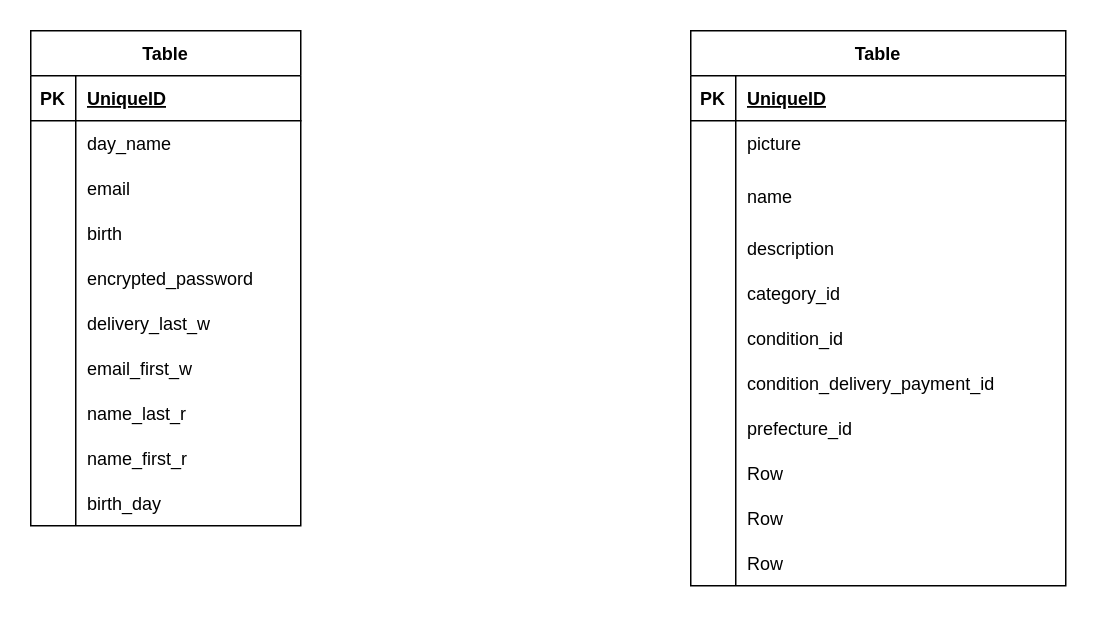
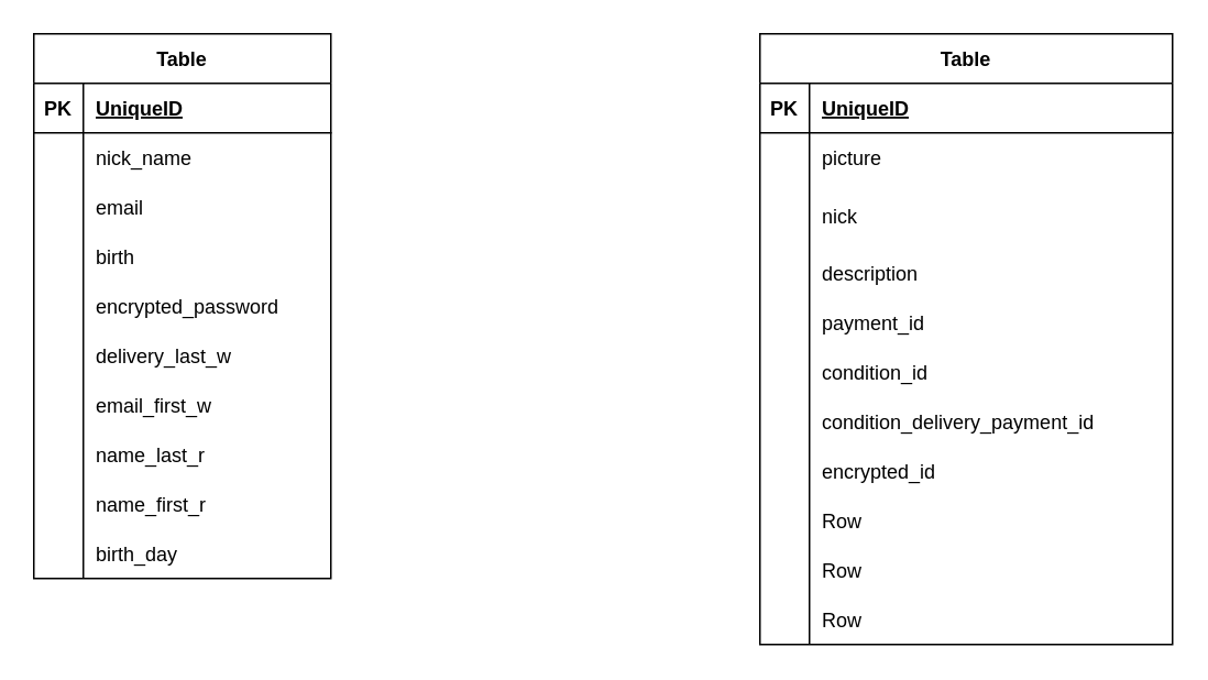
  <mxCell id="0" />
  <mxCell id="1" parent="0" />
  <mxCell id="2" value="Table" style="shape=table;startSize=30;container=1;collapsible=1;childLayout=tableLayout;fixedRows=1;rowLines=0;fontStyle=1;align=center;resizeLast=1;" vertex="1" parent="1"><mxGeometry x="20" y="20" width="180" height="330" as="geometry" /></mxCell>
  <mxCell id="3" value="" style="shape=tableRow;horizontal=0;startSize=0;swimlaneHead=0;swimlaneBody=0;fillColor=none;collapsible=0;dropTarget=0;points=[[0,0.5],[1,0.5]];portConstraint=eastwest;top=0;left=0;right=0;bottom=1;" vertex="1" parent="2"><mxGeometry y="30" width="180" height="30" as="geometry" /></mxCell>
  <mxCell id="4" value="PK" style="shape=partialRectangle;connectable=0;fillColor=none;top=0;left=0;bottom=0;right=0;fontStyle=1;overflow=hidden;" vertex="1" parent="3"><mxGeometry width="30" height="30" as="geometry"><mxRectangle width="30" height="30" as="alternateBounds" /></mxGeometry></mxCell>
  <mxCell id="5" value="UniqueID" style="shape=partialRectangle;connectable=0;fillColor=none;top=0;left=0;bottom=0;right=0;align=left;spacingLeft=6;fontStyle=5;overflow=hidden;" vertex="1" parent="3"><mxGeometry x="30" width="150" height="30" as="geometry"><mxRectangle width="150" height="30" as="alternateBounds" /></mxGeometry></mxCell>
  <mxCell id="6" value="" style="shape=tableRow;horizontal=0;startSize=0;swimlaneHead=0;swimlaneBody=0;fillColor=none;collapsible=0;dropTarget=0;points=[[0,0.5],[1,0.5]];portConstraint=eastwest;top=0;left=0;right=0;bottom=0;" vertex="1" parent="2"><mxGeometry y="60" width="180" height="30" as="geometry" /></mxCell>
  <mxCell id="7" value="" style="shape=partialRectangle;connectable=0;fillColor=none;top=0;left=0;bottom=0;right=0;editable=1;overflow=hidden;" vertex="1" parent="6"><mxGeometry width="30" height="30" as="geometry"><mxRectangle width="30" height="30" as="alternateBounds" /></mxGeometry></mxCell>
- <mxCell id="8" value="day_name" style="shape=partialRectangle;connectable=0;fillColor=none;top=0;left=0;bottom=0;right=0;align=left;spacingLeft=6;overflow=hidden;" vertex="1" parent="6"><mxGeometry x="30" width="150" height="30" as="geometry"><mxRectangle width="150" height="30" as="alternateBounds" /></mxGeometry></mxCell>
+ <mxCell id="8" value="nick_name" style="shape=partialRectangle;connectable=0;fillColor=none;top=0;left=0;bottom=0;right=0;align=left;spacingLeft=6;overflow=hidden;" vertex="1" parent="6"><mxGeometry x="30" width="150" height="30" as="geometry"><mxRectangle width="150" height="30" as="alternateBounds" /></mxGeometry></mxCell>
  <mxCell id="9" value="" style="shape=tableRow;horizontal=0;startSize=0;swimlaneHead=0;swimlaneBody=0;fillColor=none;collapsible=0;dropTarget=0;points=[[0,0.5],[1,0.5]];portConstraint=eastwest;top=0;left=0;right=0;bottom=0;" vertex="1" parent="2"><mxGeometry y="90" width="180" height="30" as="geometry" /></mxCell>
  <mxCell id="10" value="" style="shape=partialRectangle;connectable=0;fillColor=none;top=0;left=0;bottom=0;right=0;editable=1;overflow=hidden;" vertex="1" parent="9"><mxGeometry width="30" height="30" as="geometry"><mxRectangle width="30" height="30" as="alternateBounds" /></mxGeometry></mxCell>
  <mxCell id="11" value="email" style="shape=partialRectangle;connectable=0;fillColor=none;top=0;left=0;bottom=0;right=0;align=left;spacingLeft=6;overflow=hidden;" vertex="1" parent="9"><mxGeometry x="30" width="150" height="30" as="geometry"><mxRectangle width="150" height="30" as="alternateBounds" /></mxGeometry></mxCell>
  <mxCell id="12" value="" style="shape=tableRow;horizontal=0;startSize=0;swimlaneHead=0;swimlaneBody=0;fillColor=none;collapsible=0;dropTarget=0;points=[[0,0.5],[1,0.5]];portConstraint=eastwest;top=0;left=0;right=0;bottom=0;" vertex="1" parent="2"><mxGeometry y="120" width="180" height="30" as="geometry" /></mxCell>
  <mxCell id="13" value="" style="shape=partialRectangle;connectable=0;fillColor=none;top=0;left=0;bottom=0;right=0;editable=1;overflow=hidden;" vertex="1" parent="12"><mxGeometry width="30" height="30" as="geometry"><mxRectangle width="30" height="30" as="alternateBounds" /></mxGeometry></mxCell>
  <mxCell id="14" value="birth" style="shape=partialRectangle;connectable=0;fillColor=none;top=0;left=0;bottom=0;right=0;align=left;spacingLeft=6;overflow=hidden;" vertex="1" parent="12"><mxGeometry x="30" width="150" height="30" as="geometry"><mxRectangle width="150" height="30" as="alternateBounds" /></mxGeometry></mxCell>
  <mxCell id="15" value="" style="shape=tableRow;horizontal=0;startSize=0;swimlaneHead=0;swimlaneBody=0;fillColor=none;collapsible=0;dropTarget=0;points=[[0,0.5],[1,0.5]];portConstraint=eastwest;top=0;left=0;right=0;bottom=0;" vertex="1" parent="2"><mxGeometry y="150" width="180" height="30" as="geometry" /></mxCell>
  <mxCell id="16" value="" style="shape=partialRectangle;connectable=0;fillColor=none;top=0;left=0;bottom=0;right=0;editable=1;overflow=hidden;" vertex="1" parent="15"><mxGeometry width="30" height="30" as="geometry"><mxRectangle width="30" height="30" as="alternateBounds" /></mxGeometry></mxCell>
  <mxCell id="17" value="encrypted_password" style="shape=partialRectangle;connectable=0;fillColor=none;top=0;left=0;bottom=0;right=0;align=left;spacingLeft=6;overflow=hidden;" vertex="1" parent="15"><mxGeometry x="30" width="150" height="30" as="geometry"><mxRectangle width="150" height="30" as="alternateBounds" /></mxGeometry></mxCell>
  <mxCell id="18" value="" style="shape=tableRow;horizontal=0;startSize=0;swimlaneHead=0;swimlaneBody=0;fillColor=none;collapsible=0;dropTarget=0;points=[[0,0.5],[1,0.5]];portConstraint=eastwest;top=0;left=0;right=0;bottom=0;" vertex="1" parent="2"><mxGeometry y="180" width="180" height="30" as="geometry" /></mxCell>
  <mxCell id="19" value="" style="shape=partialRectangle;connectable=0;fillColor=none;top=0;left=0;bottom=0;right=0;editable=1;overflow=hidden;" vertex="1" parent="18"><mxGeometry width="30" height="30" as="geometry"><mxRectangle width="30" height="30" as="alternateBounds" /></mxGeometry></mxCell>
  <mxCell id="20" value="delivery_last_w" style="shape=partialRectangle;connectable=0;fillColor=none;top=0;left=0;bottom=0;right=0;align=left;spacingLeft=6;overflow=hidden;" vertex="1" parent="18"><mxGeometry x="30" width="150" height="30" as="geometry"><mxRectangle width="150" height="30" as="alternateBounds" /></mxGeometry></mxCell>
  <mxCell id="21" value="" style="shape=tableRow;horizontal=0;startSize=0;swimlaneHead=0;swimlaneBody=0;fillColor=none;collapsible=0;dropTarget=0;points=[[0,0.5],[1,0.5]];portConstraint=eastwest;top=0;left=0;right=0;bottom=0;" vertex="1" parent="2"><mxGeometry y="210" width="180" height="30" as="geometry" /></mxCell>
  <mxCell id="22" value="" style="shape=partialRectangle;connectable=0;fillColor=none;top=0;left=0;bottom=0;right=0;editable=1;overflow=hidden;" vertex="1" parent="21"><mxGeometry width="30" height="30" as="geometry"><mxRectangle width="30" height="30" as="alternateBounds" /></mxGeometry></mxCell>
  <mxCell id="23" value="email_first_w" style="shape=partialRectangle;connectable=0;fillColor=none;top=0;left=0;bottom=0;right=0;align=left;spacingLeft=6;overflow=hidden;" vertex="1" parent="21"><mxGeometry x="30" width="150" height="30" as="geometry"><mxRectangle width="150" height="30" as="alternateBounds" /></mxGeometry></mxCell>
  <mxCell id="24" value="" style="shape=tableRow;horizontal=0;startSize=0;swimlaneHead=0;swimlaneBody=0;fillColor=none;collapsible=0;dropTarget=0;points=[[0,0.5],[1,0.5]];portConstraint=eastwest;top=0;left=0;right=0;bottom=0;" vertex="1" parent="2"><mxGeometry y="240" width="180" height="30" as="geometry" /></mxCell>
  <mxCell id="25" value="" style="shape=partialRectangle;connectable=0;fillColor=none;top=0;left=0;bottom=0;right=0;editable=1;overflow=hidden;" vertex="1" parent="24"><mxGeometry width="30" height="30" as="geometry"><mxRectangle width="30" height="30" as="alternateBounds" /></mxGeometry></mxCell>
  <mxCell id="26" value="name_last_r" style="shape=partialRectangle;connectable=0;fillColor=none;top=0;left=0;bottom=0;right=0;align=left;spacingLeft=6;overflow=hidden;" vertex="1" parent="24"><mxGeometry x="30" width="150" height="30" as="geometry"><mxRectangle width="150" height="30" as="alternateBounds" /></mxGeometry></mxCell>
  <mxCell id="27" value="" style="shape=tableRow;horizontal=0;startSize=0;swimlaneHead=0;swimlaneBody=0;fillColor=none;collapsible=0;dropTarget=0;points=[[0,0.5],[1,0.5]];portConstraint=eastwest;top=0;left=0;right=0;bottom=0;" vertex="1" parent="2"><mxGeometry y="270" width="180" height="30" as="geometry" /></mxCell>
  <mxCell id="28" value="" style="shape=partialRectangle;connectable=0;fillColor=none;top=0;left=0;bottom=0;right=0;editable=1;overflow=hidden;" vertex="1" parent="27"><mxGeometry width="30" height="30" as="geometry"><mxRectangle width="30" height="30" as="alternateBounds" /></mxGeometry></mxCell>
  <mxCell id="29" value="name_first_r" style="shape=partialRectangle;connectable=0;fillColor=none;top=0;left=0;bottom=0;right=0;align=left;spacingLeft=6;overflow=hidden;" vertex="1" parent="27"><mxGeometry x="30" width="150" height="30" as="geometry"><mxRectangle width="150" height="30" as="alternateBounds" /></mxGeometry></mxCell>
  <mxCell id="30" value="" style="shape=tableRow;horizontal=0;startSize=0;swimlaneHead=0;swimlaneBody=0;fillColor=none;collapsible=0;dropTarget=0;points=[[0,0.5],[1,0.5]];portConstraint=eastwest;top=0;left=0;right=0;bottom=0;" vertex="1" parent="2"><mxGeometry y="300" width="180" height="30" as="geometry" /></mxCell>
  <mxCell id="31" value="" style="shape=partialRectangle;connectable=0;fillColor=none;top=0;left=0;bottom=0;right=0;editable=1;overflow=hidden;" vertex="1" parent="30"><mxGeometry width="30" height="30" as="geometry"><mxRectangle width="30" height="30" as="alternateBounds" /></mxGeometry></mxCell>
  <mxCell id="32" value="birth_day" style="shape=partialRectangle;connectable=0;fillColor=none;top=0;left=0;bottom=0;right=0;align=left;spacingLeft=6;overflow=hidden;" vertex="1" parent="30"><mxGeometry x="30" width="150" height="30" as="geometry"><mxRectangle width="150" height="30" as="alternateBounds" /></mxGeometry></mxCell>
  <mxCell id="33" value="Table" style="shape=table;startSize=30;container=1;collapsible=1;childLayout=tableLayout;fixedRows=1;rowLines=0;fontStyle=1;align=center;resizeLast=1;" vertex="1" parent="1"><mxGeometry x="460" y="20" width="250" height="370" as="geometry" /></mxCell>
  <mxCell id="34" value="" style="shape=tableRow;horizontal=0;startSize=0;swimlaneHead=0;swimlaneBody=0;fillColor=none;collapsible=0;dropTarget=0;points=[[0,0.5],[1,0.5]];portConstraint=eastwest;top=0;left=0;right=0;bottom=1;" vertex="1" parent="33"><mxGeometry y="30" width="250" height="30" as="geometry" /></mxCell>
  <mxCell id="35" value="PK" style="shape=partialRectangle;connectable=0;fillColor=none;top=0;left=0;bottom=0;right=0;fontStyle=1;overflow=hidden;" vertex="1" parent="34"><mxGeometry width="30" height="30" as="geometry"><mxRectangle width="30" height="30" as="alternateBounds" /></mxGeometry></mxCell>
  <mxCell id="36" value="UniqueID" style="shape=partialRectangle;connectable=0;fillColor=none;top=0;left=0;bottom=0;right=0;align=left;spacingLeft=6;fontStyle=5;overflow=hidden;" vertex="1" parent="34"><mxGeometry x="30" width="220" height="30" as="geometry"><mxRectangle width="220" height="30" as="alternateBounds" /></mxGeometry></mxCell>
  <mxCell id="37" value="" style="shape=tableRow;horizontal=0;startSize=0;swimlaneHead=0;swimlaneBody=0;fillColor=none;collapsible=0;dropTarget=0;points=[[0,0.5],[1,0.5]];portConstraint=eastwest;top=0;left=0;right=0;bottom=0;" vertex="1" parent="33"><mxGeometry y="60" width="250" height="30" as="geometry" /></mxCell>
  <mxCell id="38" value="" style="shape=partialRectangle;connectable=0;fillColor=none;top=0;left=0;bottom=0;right=0;editable=1;overflow=hidden;" vertex="1" parent="37"><mxGeometry width="30" height="30" as="geometry"><mxRectangle width="30" height="30" as="alternateBounds" /></mxGeometry></mxCell>
  <mxCell id="39" value="picture" style="shape=partialRectangle;connectable=0;fillColor=none;top=0;left=0;bottom=0;right=0;align=left;spacingLeft=6;overflow=hidden;" vertex="1" parent="37"><mxGeometry x="30" width="220" height="30" as="geometry"><mxRectangle width="220" height="30" as="alternateBounds" /></mxGeometry></mxCell>
  <mxCell id="40" value="" style="shape=tableRow;horizontal=0;startSize=0;swimlaneHead=0;swimlaneBody=0;fillColor=none;collapsible=0;dropTarget=0;points=[[0,0.5],[1,0.5]];portConstraint=eastwest;top=0;left=0;right=0;bottom=0;" vertex="1" parent="33"><mxGeometry y="90" width="250" height="40" as="geometry" /></mxCell>
  <mxCell id="41" value="" style="shape=partialRectangle;connectable=0;fillColor=none;top=0;left=0;bottom=0;right=0;editable=1;overflow=hidden;" vertex="1" parent="40"><mxGeometry width="30" height="40" as="geometry"><mxRectangle width="30" height="40" as="alternateBounds" /></mxGeometry></mxCell>
- <mxCell id="42" value="name" style="shape=partialRectangle;connectable=0;fillColor=none;top=0;left=0;bottom=0;right=0;align=left;spacingLeft=6;overflow=hidden;" vertex="1" parent="40"><mxGeometry x="30" width="220" height="40" as="geometry"><mxRectangle width="220" height="40" as="alternateBounds" /></mxGeometry></mxCell>
+ <mxCell id="42" value="nick" style="shape=partialRectangle;connectable=0;fillColor=none;top=0;left=0;bottom=0;right=0;align=left;spacingLeft=6;overflow=hidden;" vertex="1" parent="40"><mxGeometry x="30" width="220" height="40" as="geometry"><mxRectangle width="220" height="40" as="alternateBounds" /></mxGeometry></mxCell>
  <mxCell id="43" value="" style="shape=tableRow;horizontal=0;startSize=0;swimlaneHead=0;swimlaneBody=0;fillColor=none;collapsible=0;dropTarget=0;points=[[0,0.5],[1,0.5]];portConstraint=eastwest;top=0;left=0;right=0;bottom=0;" vertex="1" parent="33"><mxGeometry y="130" width="250" height="30" as="geometry" /></mxCell>
  <mxCell id="44" value="" style="shape=partialRectangle;connectable=0;fillColor=none;top=0;left=0;bottom=0;right=0;editable=1;overflow=hidden;" vertex="1" parent="43"><mxGeometry width="30" height="30" as="geometry"><mxRectangle width="30" height="30" as="alternateBounds" /></mxGeometry></mxCell>
  <mxCell id="45" value="description" style="shape=partialRectangle;connectable=0;fillColor=none;top=0;left=0;bottom=0;right=0;align=left;spacingLeft=6;overflow=hidden;" vertex="1" parent="43"><mxGeometry x="30" width="220" height="30" as="geometry"><mxRectangle width="220" height="30" as="alternateBounds" /></mxGeometry></mxCell>
  <mxCell id="46" value="" style="shape=tableRow;horizontal=0;startSize=0;swimlaneHead=0;swimlaneBody=0;fillColor=none;collapsible=0;dropTarget=0;points=[[0,0.5],[1,0.5]];portConstraint=eastwest;top=0;left=0;right=0;bottom=0;" vertex="1" parent="33"><mxGeometry y="160" width="250" height="30" as="geometry" /></mxCell>
  <mxCell id="47" value="" style="shape=partialRectangle;connectable=0;fillColor=none;top=0;left=0;bottom=0;right=0;editable=1;overflow=hidden;" vertex="1" parent="46"><mxGeometry width="30" height="30" as="geometry"><mxRectangle width="30" height="30" as="alternateBounds" /></mxGeometry></mxCell>
- <mxCell id="48" value="category_id" style="shape=partialRectangle;connectable=0;fillColor=none;top=0;left=0;bottom=0;right=0;align=left;spacingLeft=6;overflow=hidden;" vertex="1" parent="46"><mxGeometry x="30" width="220" height="30" as="geometry"><mxRectangle width="220" height="30" as="alternateBounds" /></mxGeometry></mxCell>
+ <mxCell id="48" value="payment_id" style="shape=partialRectangle;connectable=0;fillColor=none;top=0;left=0;bottom=0;right=0;align=left;spacingLeft=6;overflow=hidden;" vertex="1" parent="46"><mxGeometry x="30" width="220" height="30" as="geometry"><mxRectangle width="220" height="30" as="alternateBounds" /></mxGeometry></mxCell>
  <mxCell id="49" value="" style="shape=tableRow;horizontal=0;startSize=0;swimlaneHead=0;swimlaneBody=0;fillColor=none;collapsible=0;dropTarget=0;points=[[0,0.5],[1,0.5]];portConstraint=eastwest;top=0;left=0;right=0;bottom=0;" vertex="1" parent="33"><mxGeometry y="190" width="250" height="30" as="geometry" /></mxCell>
  <mxCell id="50" value="" style="shape=partialRectangle;connectable=0;fillColor=none;top=0;left=0;bottom=0;right=0;editable=1;overflow=hidden;" vertex="1" parent="49"><mxGeometry width="30" height="30" as="geometry"><mxRectangle width="30" height="30" as="alternateBounds" /></mxGeometry></mxCell>
  <mxCell id="51" value="condition_id" style="shape=partialRectangle;connectable=0;fillColor=none;top=0;left=0;bottom=0;right=0;align=left;spacingLeft=6;overflow=hidden;" vertex="1" parent="49"><mxGeometry x="30" width="220" height="30" as="geometry"><mxRectangle width="220" height="30" as="alternateBounds" /></mxGeometry></mxCell>
  <mxCell id="52" value="" style="shape=tableRow;horizontal=0;startSize=0;swimlaneHead=0;swimlaneBody=0;fillColor=none;collapsible=0;dropTarget=0;points=[[0,0.5],[1,0.5]];portConstraint=eastwest;top=0;left=0;right=0;bottom=0;" vertex="1" parent="33"><mxGeometry y="220" width="250" height="30" as="geometry" /></mxCell>
  <mxCell id="53" value="" style="shape=partialRectangle;connectable=0;fillColor=none;top=0;left=0;bottom=0;right=0;editable=1;overflow=hidden;" vertex="1" parent="52"><mxGeometry width="30" height="30" as="geometry"><mxRectangle width="30" height="30" as="alternateBounds" /></mxGeometry></mxCell>
  <mxCell id="54" value="condition_delivery_payment_id" style="shape=partialRectangle;connectable=0;fillColor=none;top=0;left=0;bottom=0;right=0;align=left;spacingLeft=6;overflow=hidden;" vertex="1" parent="52"><mxGeometry x="30" width="220" height="30" as="geometry"><mxRectangle width="220" height="30" as="alternateBounds" /></mxGeometry></mxCell>
  <mxCell id="55" value="" style="shape=tableRow;horizontal=0;startSize=0;swimlaneHead=0;swimlaneBody=0;fillColor=none;collapsible=0;dropTarget=0;points=[[0,0.5],[1,0.5]];portConstraint=eastwest;top=0;left=0;right=0;bottom=0;" vertex="1" parent="33"><mxGeometry y="250" width="250" height="30" as="geometry" /></mxCell>
  <mxCell id="56" value="" style="shape=partialRectangle;connectable=0;fillColor=none;top=0;left=0;bottom=0;right=0;editable=1;overflow=hidden;" vertex="1" parent="55"><mxGeometry width="30" height="30" as="geometry"><mxRectangle width="30" height="30" as="alternateBounds" /></mxGeometry></mxCell>
- <mxCell id="57" value="prefecture_id" style="shape=partialRectangle;connectable=0;fillColor=none;top=0;left=0;bottom=0;right=0;align=left;spacingLeft=6;overflow=hidden;" vertex="1" parent="55"><mxGeometry x="30" width="220" height="30" as="geometry"><mxRectangle width="220" height="30" as="alternateBounds" /></mxGeometry></mxCell>
+ <mxCell id="57" value="encrypted_id" style="shape=partialRectangle;connectable=0;fillColor=none;top=0;left=0;bottom=0;right=0;align=left;spacingLeft=6;overflow=hidden;" vertex="1" parent="55"><mxGeometry x="30" width="220" height="30" as="geometry"><mxRectangle width="220" height="30" as="alternateBounds" /></mxGeometry></mxCell>
  <mxCell id="58" value="" style="shape=tableRow;horizontal=0;startSize=0;swimlaneHead=0;swimlaneBody=0;fillColor=none;collapsible=0;dropTarget=0;points=[[0,0.5],[1,0.5]];portConstraint=eastwest;top=0;left=0;right=0;bottom=0;" vertex="1" parent="33"><mxGeometry y="280" width="250" height="30" as="geometry" /></mxCell>
  <mxCell id="59" value="" style="shape=partialRectangle;connectable=0;fillColor=none;top=0;left=0;bottom=0;right=0;editable=1;overflow=hidden;" vertex="1" parent="58"><mxGeometry width="30" height="30" as="geometry"><mxRectangle width="30" height="30" as="alternateBounds" /></mxGeometry></mxCell>
  <mxCell id="60" value="Row" style="shape=partialRectangle;connectable=0;fillColor=none;top=0;left=0;bottom=0;right=0;align=left;spacingLeft=6;overflow=hidden;" vertex="1" parent="58"><mxGeometry x="30" width="220" height="30" as="geometry"><mxRectangle width="220" height="30" as="alternateBounds" /></mxGeometry></mxCell>
  <mxCell id="61" value="" style="shape=tableRow;horizontal=0;startSize=0;swimlaneHead=0;swimlaneBody=0;fillColor=none;collapsible=0;dropTarget=0;points=[[0,0.5],[1,0.5]];portConstraint=eastwest;top=0;left=0;right=0;bottom=0;" vertex="1" parent="33"><mxGeometry y="310" width="250" height="30" as="geometry" /></mxCell>
  <mxCell id="62" value="" style="shape=partialRectangle;connectable=0;fillColor=none;top=0;left=0;bottom=0;right=0;editable=1;overflow=hidden;" vertex="1" parent="61"><mxGeometry width="30" height="30" as="geometry"><mxRectangle width="30" height="30" as="alternateBounds" /></mxGeometry></mxCell>
  <mxCell id="63" value="Row" style="shape=partialRectangle;connectable=0;fillColor=none;top=0;left=0;bottom=0;right=0;align=left;spacingLeft=6;overflow=hidden;" vertex="1" parent="61"><mxGeometry x="30" width="220" height="30" as="geometry"><mxRectangle width="220" height="30" as="alternateBounds" /></mxGeometry></mxCell>
  <mxCell id="64" value="" style="shape=tableRow;horizontal=0;startSize=0;swimlaneHead=0;swimlaneBody=0;fillColor=none;collapsible=0;dropTarget=0;points=[[0,0.5],[1,0.5]];portConstraint=eastwest;top=0;left=0;right=0;bottom=0;" vertex="1" parent="33"><mxGeometry y="340" width="250" height="30" as="geometry" /></mxCell>
  <mxCell id="65" value="" style="shape=partialRectangle;connectable=0;fillColor=none;top=0;left=0;bottom=0;right=0;editable=1;overflow=hidden;" vertex="1" parent="64"><mxGeometry width="30" height="30" as="geometry"><mxRectangle width="30" height="30" as="alternateBounds" /></mxGeometry></mxCell>
  <mxCell id="66" value="Row" style="shape=partialRectangle;connectable=0;fillColor=none;top=0;left=0;bottom=0;right=0;align=left;spacingLeft=6;overflow=hidden;" vertex="1" parent="64"><mxGeometry x="30" width="220" height="30" as="geometry"><mxRectangle width="220" height="30" as="alternateBounds" /></mxGeometry></mxCell>
